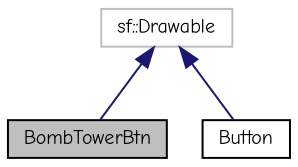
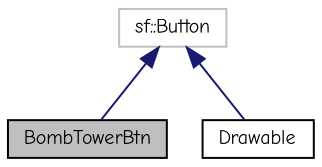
  digraph {
    fontname="Comic Neue"
    node [color=black fillcolor=white fontname="Comic Neue" fontsize=10 shape=record style=filled]
    edge [color=midnightblue dir=back fontname="Comic Neue" fontsize=10 labelfontname=Helvetica labelfontsize=10 style=solid]
    n1 [fillcolor=grey75 fontcolor=black height=0.2 label=BombTowerBtn width=0.4]
-   n2 [height=0.2 label=Button width=0.4]
-   n3 [color=grey75 height=0.2 label="sf::Drawable" width=0.4]
+   n2 [height=0.2 label=Drawable width=0.4]
+   n3 [color=grey75 height=0.2 label="sf::Button" width=0.4]
    n3 -> n1
    n3 -> n2
  }
